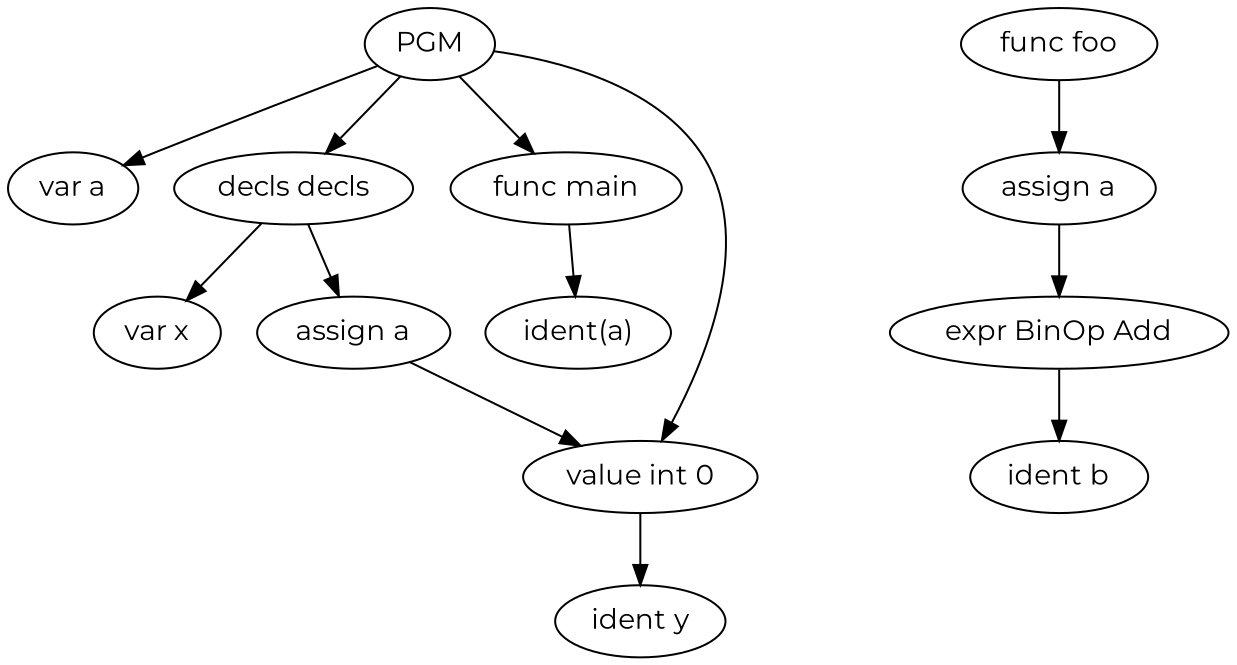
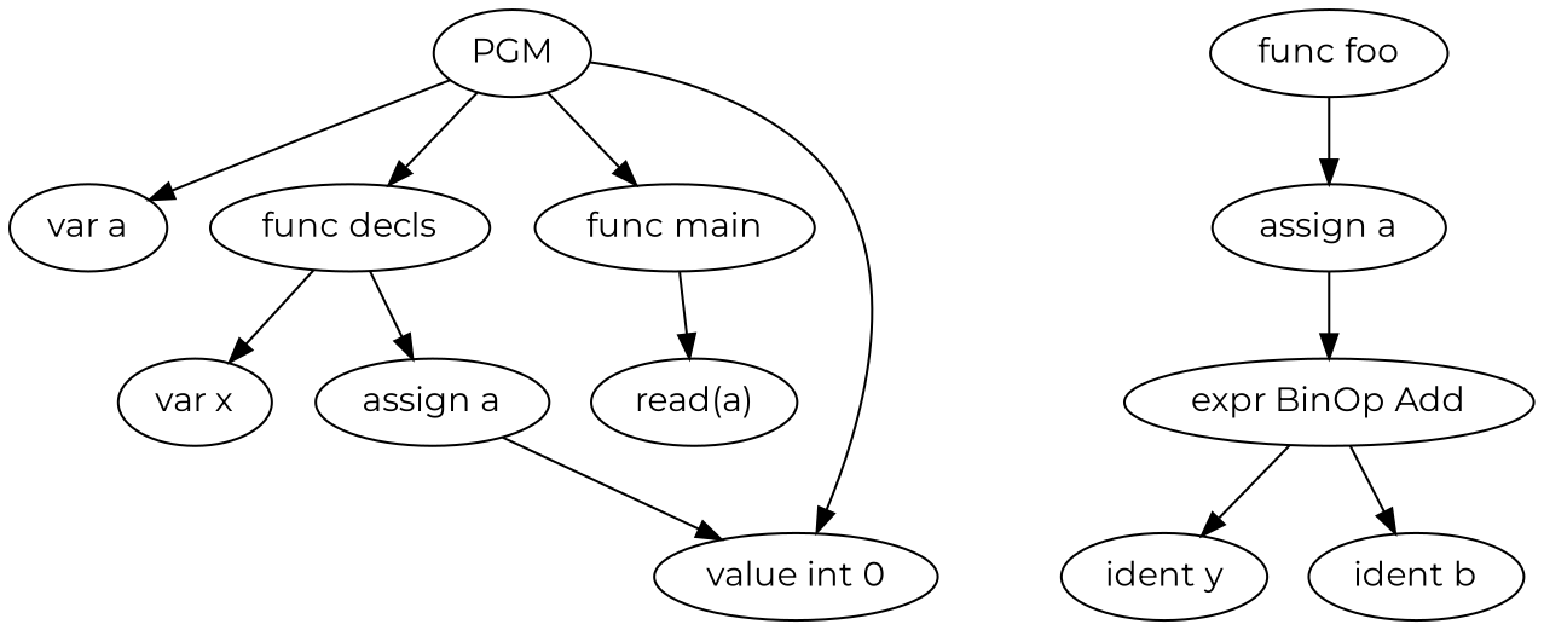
  digraph {
    fontname=Montserrat
    node [fontname=Montserrat shape=ellipse]
    edge [fontname=Montserrat]
    n1 [label=PGM]
    n2 [label="var a"]
-   n3 [label="decls decls"]
+   n3 [label="func decls"]
    n4 [label="func main"]
    n5 [label="value int 0"]
    n6 [label="var x"]
    n7 [label="assign a"]
    n8 [label="func foo"]
    n9 [label="assign a"]
-   n10 [label="ident(a)"]
+   n10 [label="read(a)"]
    n11 [label="expr BinOp Add"]
    n12 [label="ident y"]
    n13 [label="ident b"]
    n1 -> n2
    n1 -> n3
    n1 -> n4
    n1 -> n5
    n3 -> n6
    n3 -> n7
    n4 -> n10
    n7 -> n5
    n8 -> n9
    n9 -> n11
-   n5 -> n12
+   n11 -> n12
    n11 -> n13
  }
